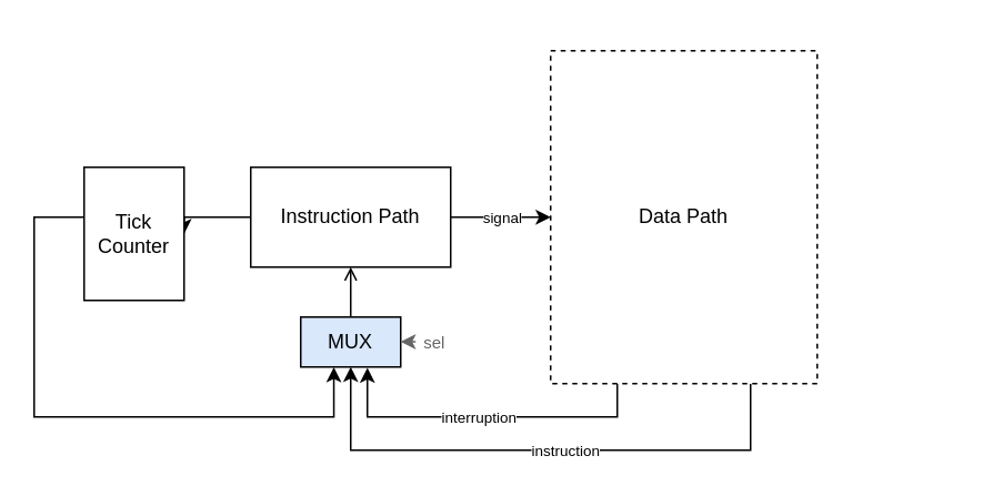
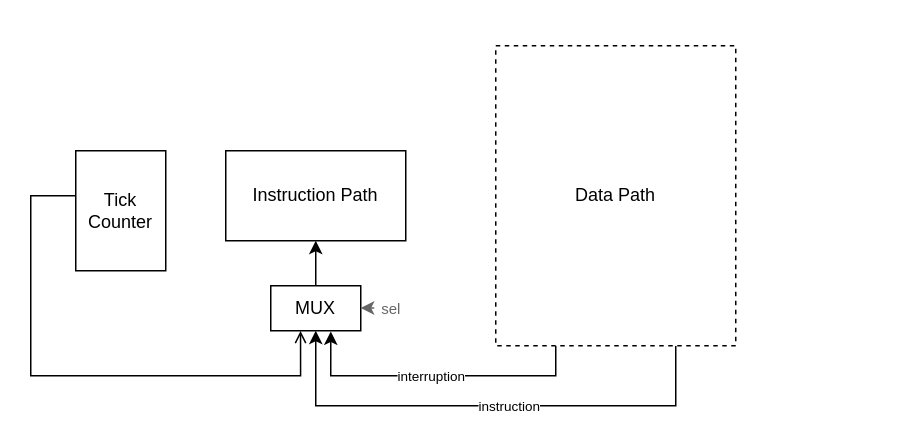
  <mxCell id="0" />
  <mxCell id="1" parent="0" />
  <mxCell id="2" style="edgeStyle=orthogonalEdgeStyle;rounded=0;orthogonalLoop=1;jettySize=auto;html=1;entryX=0.667;entryY=1.015;entryDx=0;entryDy=0;entryPerimeter=0;" parent="1" source="6" target="14" edge="1"><mxGeometry relative="1" as="geometry"><mxPoint x="230" y="200" as="targetPoint" /><Array as="points"><mxPoint x="370" y="250" /><mxPoint x="220" y="250" /></Array></mxGeometry></mxCell>
  <mxCell id="3" value="&lt;font style=&quot;font-size: 9px;&quot;&gt;interruption&lt;/font&gt;" style="edgeLabel;html=1;align=center;verticalAlign=middle;resizable=0;points=[];fontSize=9;" parent="2" vertex="1" connectable="0"><mxGeometry x="-0.237" relative="1" as="geometry"><mxPoint x="-28" as="offset" /></mxGeometry></mxCell>
  <mxCell id="4" style="edgeStyle=orthogonalEdgeStyle;rounded=0;orthogonalLoop=1;jettySize=auto;html=1;entryX=0.5;entryY=1;entryDx=0;entryDy=0;" parent="1" source="6" target="14" edge="1"><mxGeometry relative="1" as="geometry"><Array as="points"><mxPoint x="450" y="270" /><mxPoint x="210" y="270" /></Array></mxGeometry></mxCell>
  <mxCell id="5" value="instruction" style="edgeLabel;html=1;align=center;verticalAlign=middle;resizable=0;points=[];fontSize=9;" parent="4" vertex="1" connectable="0"><mxGeometry x="-0.077" relative="1" as="geometry"><mxPoint as="offset" /></mxGeometry></mxCell>
  <mxCell id="6" value="Data Path" style="rounded=0;whiteSpace=wrap;html=1;dashed=1;" parent="1" vertex="1"><mxGeometry x="330" y="30" width="160" height="200" as="geometry" /></mxCell>
- <mxCell id="7" style="edgeStyle=orthogonalEdgeStyle;rounded=0;orthogonalLoop=1;jettySize=auto;html=1;entryX=1;entryY=0.5;entryDx=0;entryDy=0;" parent="1" source="10" target="12" edge="1"><mxGeometry relative="1" as="geometry"><mxPoint x="209.5" y="60.03" as="targetPoint" /><Array as="points"><mxPoint x="130" y="130" /><mxPoint x="130" y="130" /></Array></mxGeometry></mxCell>
- <mxCell id="8" style="edgeStyle=orthogonalEdgeStyle;rounded=0;orthogonalLoop=1;jettySize=auto;html=1;entryX=0;entryY=0.5;entryDx=0;entryDy=0;" parent="1" source="10" target="6" edge="1"><mxGeometry relative="1" as="geometry" /></mxCell>
- <mxCell id="9" value="&lt;font style=&quot;font-size: 9px;&quot;&gt;signal&lt;/font&gt;" style="edgeLabel;html=1;align=center;verticalAlign=middle;resizable=0;points=[];fontSize=9;" parent="8" vertex="1" connectable="0"><mxGeometry x="-0.26" relative="1" as="geometry"><mxPoint x="8" as="offset" /></mxGeometry></mxCell>
  <mxCell id="10" value="Instruction Path" style="whiteSpace=wrap;html=1;" parent="1" vertex="1"><mxGeometry x="150" y="100" width="120" height="60" as="geometry" /></mxCell>
- <mxCell id="11" style="edgeStyle=orthogonalEdgeStyle;rounded=0;orthogonalLoop=1;jettySize=auto;html=1;entryX=0.331;entryY=1.004;entryDx=0;entryDy=0;entryPerimeter=0;" parent="1" source="12" target="14" edge="1"><mxGeometry relative="1" as="geometry"><mxPoint x="189" y="200" as="targetPoint" /><Array as="points"><mxPoint x="20" y="130" /><mxPoint x="20" y="250" /><mxPoint x="200" y="250" /></Array></mxGeometry></mxCell>
+ <mxCell id="11" style="edgeStyle=orthogonalEdgeStyle;rounded=0;orthogonalLoop=1;jettySize=auto;html=1;entryX=0.331;entryY=1.004;entryDx=0;entryDy=0;entryPerimeter=0;endArrow=open;" parent="1" source="12" target="14" edge="1"><mxGeometry relative="1" as="geometry"><mxPoint x="189" y="200" as="targetPoint" /><Array as="points"><mxPoint x="20" y="130" /><mxPoint x="20" y="250" /><mxPoint x="200" y="250" /></Array></mxGeometry></mxCell>
  <mxCell id="12" value="Tick&lt;div&gt;Сounter&lt;/div&gt;" style="whiteSpace=wrap;html=1;" parent="1" vertex="1"><mxGeometry x="50" y="100" width="60" height="80" as="geometry" /></mxCell>
- <mxCell id="13" style="edgeStyle=orthogonalEdgeStyle;rounded=0;orthogonalLoop=1;jettySize=auto;html=1;entryX=0.5;entryY=1;entryDx=0;entryDy=0;endArrow=open;" parent="1" source="14" target="10" edge="1"><mxGeometry relative="1" as="geometry" /></mxCell>
- <mxCell id="14" value="MUX" style="rounded=0;whiteSpace=wrap;html=1;fillColor=#dae8fc;" parent="1" vertex="1"><mxGeometry x="180" y="190" width="60" height="30" as="geometry" /></mxCell>
+ <mxCell id="13" style="edgeStyle=orthogonalEdgeStyle;rounded=0;orthogonalLoop=1;jettySize=auto;html=1;entryX=0.5;entryY=1;entryDx=0;entryDy=0;" parent="1" source="14" target="10" edge="1"><mxGeometry relative="1" as="geometry" /></mxCell>
+ <mxCell id="14" value="MUX" style="rounded=0;whiteSpace=wrap;html=1;" parent="1" vertex="1"><mxGeometry x="180" y="190" width="60" height="30" as="geometry" /></mxCell>
  <mxCell id="15" value="" style="endArrow=classic;html=1;rounded=0;strokeColor=#666666;exitX=0;exitY=0.502;exitDx=0;exitDy=0;exitPerimeter=0;entryX=1.006;entryY=0.156;entryDx=0;entryDy=0;entryPerimeter=0;" parent="1" edge="1"><mxGeometry width="50" height="50" relative="1" as="geometry"><mxPoint x="249" y="204.83" as="sourcePoint" /><mxPoint x="240" y="204.83" as="targetPoint" /></mxGeometry></mxCell>
  <mxCell id="16" value="&lt;font style=&quot;font-size: 10px;&quot;&gt;sel&lt;/font&gt;" style="text;html=1;align=center;verticalAlign=middle;resizable=0;points=[];autosize=1;strokeColor=none;fillColor=none;fontColor=#666666;" parent="1" vertex="1"><mxGeometry x="240" y="190" width="40" height="30" as="geometry" /></mxCell>
  <mxCell id="17" value="" style="endArrow=none;dashed=1;html=1;dashPattern=1 3;strokeWidth=2;rounded=0;" edge="1" parent="1"><mxGeometry width="50" height="50" relative="1" as="geometry"><mxPoint x="580" y="20" as="sourcePoint" /><mxPoint x="580" y="20" as="targetPoint" /></mxGeometry></mxCell>
